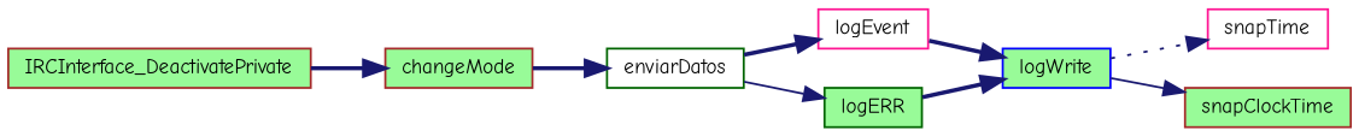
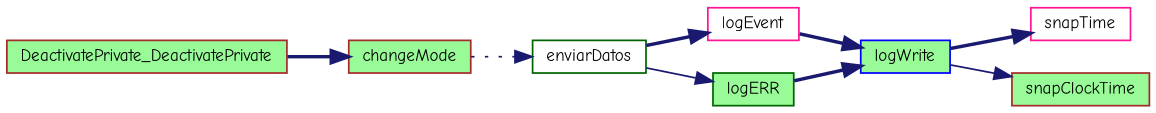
  digraph {
    fontname="Comic Neue"
    rankdir=LR
    node [color=brown fillcolor=palegreen fontname="Comic Neue" fontsize=10 shape=record style=filled]
    edge [color=midnightblue fontname="Comic Neue" fontsize=10 labelfontname=Helvetica labelfontsize=10 style=bold]
-   n1 [fontcolor=black height=0.2 label=IRCInterface_DeactivatePrivate width=0.4]
+   n1 [fontcolor=black height=0.2 label=DeactivatePrivate_DeactivatePrivate width=0.4]
    n2 [height=0.2 label=changeMode width=0.4]
    n3 [color=darkgreen fillcolor=white height=0.2 label=enviarDatos width=0.4]
    n4 [color=deeppink fillcolor=white height=0.2 label=logEvent width=0.4]
    n5 [color=darkgreen height=0.2 label=logERR width=0.4]
    n6 [color=blue height=0.2 label=logWrite width=0.4]
    n7 [color=deeppink fillcolor=white height=0.2 label=snapTime width=0.4]
    n8 [height=0.2 label=snapClockTime width=0.4]
    n1 -> n2
-   n2 -> n3
+   n2 -> n3 [style=dotted]
    n3 -> n4
    n3 -> n5 [style=solid]
    n4 -> n6
    n5 -> n6
-   n6 -> n7 [style=dotted]
+   n6 -> n7
    n6 -> n8 [style=solid]
  }
